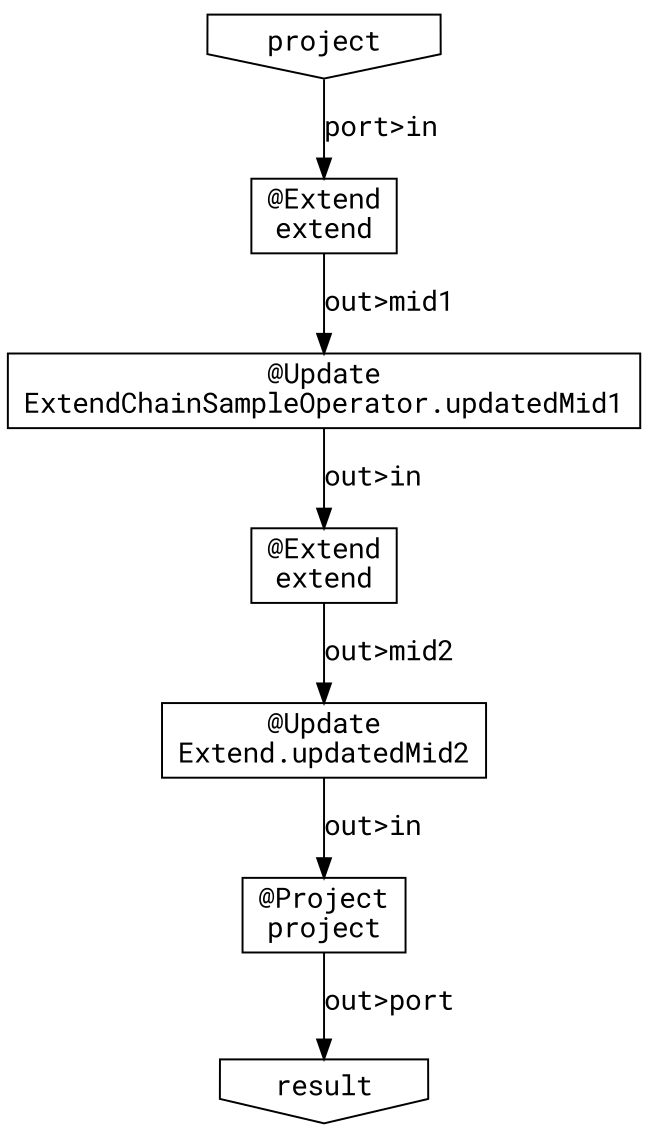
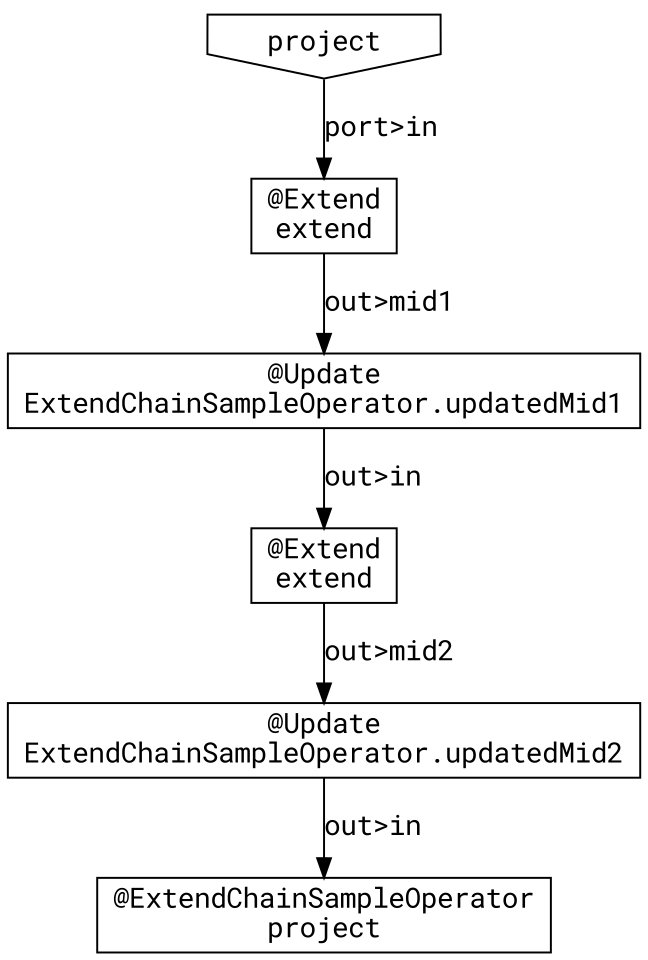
  digraph {
    fontname="Roboto Mono"
    node [fontname="Roboto Mono" shape=box]
    edge [fontname="Roboto Mono"]
-   n1 [label="@Project\nproject"]
-   n2 [label=result shape=invhouse]
+   n1 [label="@ExtendChainSampleOperator\nproject"]
    n3 [label=project shape=invhouse]
    n4 [label="@Extend\nextend"]
    n5 [label="@Update\nExtendChainSampleOperator.updatedMid1"]
-   n6 [label="@Update\nExtend.updatedMid2"]
+   n6 [label="@Update\nExtendChainSampleOperator.updatedMid2"]
    n7 [label="@Extend\nextend"]
-   n1 -> n2 [label="out>port"]
    n3 -> n4 [label="port>in"]
    n4 -> n5 [label="out>mid1"]
    n5 -> n7 [label="out>in"]
    n6 -> n1 [label="out>in"]
    n7 -> n6 [label="out>mid2"]
  }
